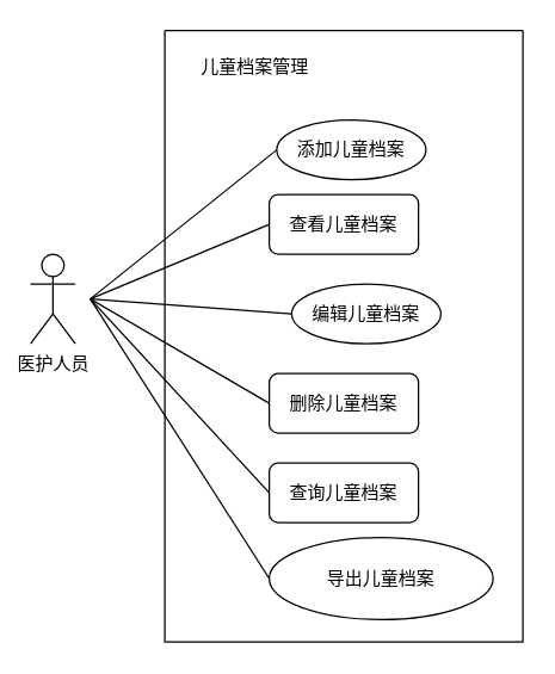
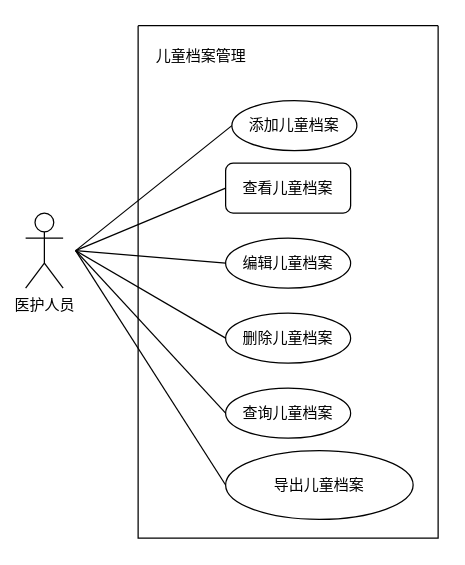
  <mxCell id="0" />
  <mxCell id="1" parent="0" />
  <mxCell id="2" value="医护人员" style="shape=umlActor;verticalLabelPosition=bottom;verticalAlign=top;html=1;outlineConnect=0;" vertex="1" parent="1"><mxGeometry x="20" y="170" width="30" height="60" as="geometry" /></mxCell>
  <mxCell id="3" value="添加儿童档案" style="ellipse;whiteSpace=wrap;html=1;" vertex="1" parent="1"><mxGeometry x="185" y="80" width="100" height="40" as="geometry" /></mxCell>
  <mxCell id="4" value="查看儿童档案" style="whiteSpace=wrap;html=1;rounded=1;" vertex="1" parent="1"><mxGeometry x="180" y="130" width="100" height="40" as="geometry" /></mxCell>
- <mxCell id="5" value="编辑儿童档案" style="ellipse;whiteSpace=wrap;html=1;" vertex="1" parent="1"><mxGeometry x="195" y="190" width="100" height="40" as="geometry" /></mxCell>
- <mxCell id="6" value="删除儿童档案" style="whiteSpace=wrap;html=1;rounded=1;" vertex="1" parent="1"><mxGeometry x="180" y="250" width="100" height="40" as="geometry" /></mxCell>
- <mxCell id="7" value="查询儿童档案" style="whiteSpace=wrap;html=1;rounded=1;" vertex="1" parent="1"><mxGeometry x="180" y="310" width="100" height="40" as="geometry" /></mxCell>
+ <mxCell id="5" value="编辑儿童档案" style="ellipse;whiteSpace=wrap;html=1;" vertex="1" parent="1"><mxGeometry x="180" y="190" width="100" height="40" as="geometry" /></mxCell>
+ <mxCell id="6" value="删除儿童档案" style="ellipse;whiteSpace=wrap;html=1;" vertex="1" parent="1"><mxGeometry x="180" y="250" width="100" height="40" as="geometry" /></mxCell>
+ <mxCell id="7" value="查询儿童档案" style="ellipse;whiteSpace=wrap;html=1;" vertex="1" parent="1"><mxGeometry x="180" y="310" width="100" height="40" as="geometry" /></mxCell>
  <mxCell id="8" value="导出儿童档案" style="ellipse;whiteSpace=wrap;html=1;" vertex="1" parent="1"><mxGeometry x="180" y="360" width="150" height="55" as="geometry" /></mxCell>
  <mxCell id="9" value="" style="endArrow=none;html=1;rounded=0;entryX=0;entryY=0.5;entryDx=0;entryDy=0;" edge="1" parent="1" target="3"><mxGeometry width="50" height="50" relative="1" as="geometry"><mxPoint x="60" y="200" as="sourcePoint" /><mxPoint x="110" y="160" as="targetPoint" /></mxGeometry></mxCell>
  <mxCell id="10" value="" style="endArrow=none;html=1;rounded=0;entryX=0;entryY=0.5;entryDx=0;entryDy=0;" edge="1" parent="1" target="4"><mxGeometry width="50" height="50" relative="1" as="geometry"><mxPoint x="60" y="200" as="sourcePoint" /><mxPoint x="130" y="170" as="targetPoint" /></mxGeometry></mxCell>
  <mxCell id="11" value="" style="endArrow=none;html=1;rounded=0;entryX=0;entryY=0.5;entryDx=0;entryDy=0;" edge="1" parent="1" target="5"><mxGeometry width="50" height="50" relative="1" as="geometry"><mxPoint x="60" y="200" as="sourcePoint" /><mxPoint x="140" y="220" as="targetPoint" /></mxGeometry></mxCell>
  <mxCell id="12" value="" style="endArrow=none;html=1;rounded=0;entryX=0;entryY=0.5;entryDx=0;entryDy=0;" edge="1" parent="1" target="6"><mxGeometry width="50" height="50" relative="1" as="geometry"><mxPoint x="60" y="200" as="sourcePoint" /><mxPoint x="120" y="250" as="targetPoint" /></mxGeometry></mxCell>
  <mxCell id="13" value="" style="endArrow=none;html=1;rounded=0;entryX=0;entryY=0.5;entryDx=0;entryDy=0;" edge="1" parent="1" target="7"><mxGeometry width="50" height="50" relative="1" as="geometry"><mxPoint x="60" y="200" as="sourcePoint" /><mxPoint x="130" y="320" as="targetPoint" /></mxGeometry></mxCell>
  <mxCell id="14" value="" style="endArrow=none;html=1;rounded=0;entryX=0;entryY=0.5;entryDx=0;entryDy=0;" edge="1" parent="1" target="8"><mxGeometry width="50" height="50" relative="1" as="geometry"><mxPoint x="60" y="200" as="sourcePoint" /><mxPoint x="150" y="320" as="targetPoint" /></mxGeometry></mxCell>
  <mxCell id="15" value="" style="swimlane;startSize=0;" vertex="1" parent="1"><mxGeometry x="110" y="20" width="240" height="410" as="geometry" /></mxCell>
- <mxCell id="16" value="儿童档案管理" style="text;html=1;align=center;verticalAlign=middle;resizable=0;points=[];autosize=1;strokeColor=none;fillColor=none;" vertex="1" parent="15"><mxGeometry x="10" y="10" width="100" height="30" as="geometry" /></mxCell>
+ <mxCell id="16" value="儿童档案管理" style="text;html=1;align=center;verticalAlign=middle;resizable=0;points=[];autosize=1;strokeColor=none;fillColor=none;" vertex="1" parent="15"><mxGeometry y="10" width="100" height="30" as="geometry" /></mxCell>
